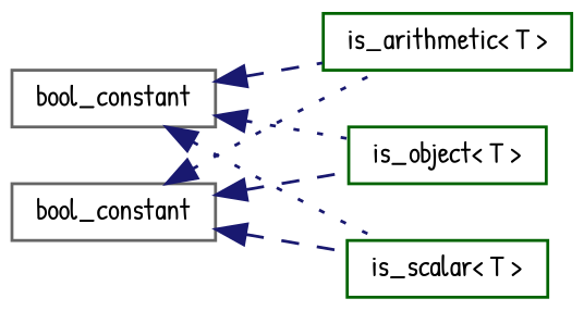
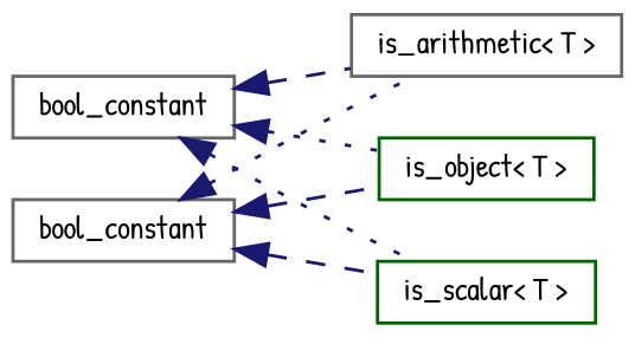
  digraph {
    rankdir=LR
    fontname="Patrick Hand"
    node [color=gray40 fillcolor=white fontname="Patrick Hand" fontsize=10 shape=record style=filled]
    edge [color=midnightblue dir=back fontname="Patrick Hand" fontsize=10 labelfontname=Helvetica labelfontsize=10 style=dashed]
    n1 [height=0.2 label=bool_constant width=0.4]
-   n2 [color=darkgreen height=0.2 label="is_arithmetic\< T \>" width=0.4]
+   n2 [height=0.2 label="is_arithmetic\< T \>" width=0.4]
    n3 [color=darkgreen height=0.2 label="is_object\< T \>" width=0.4]
    n4 [color=darkgreen height=0.2 label="is_scalar\< T \>" width=0.4]
    n5 [height=0.2 label=bool_constant width=0.4]
    n1 -> n2
    n1 -> n3 [style=dotted]
    n1 -> n4 [style=dotted]
    n5 -> n2 [style=dotted]
    n5 -> n3
    n5 -> n4
  }
